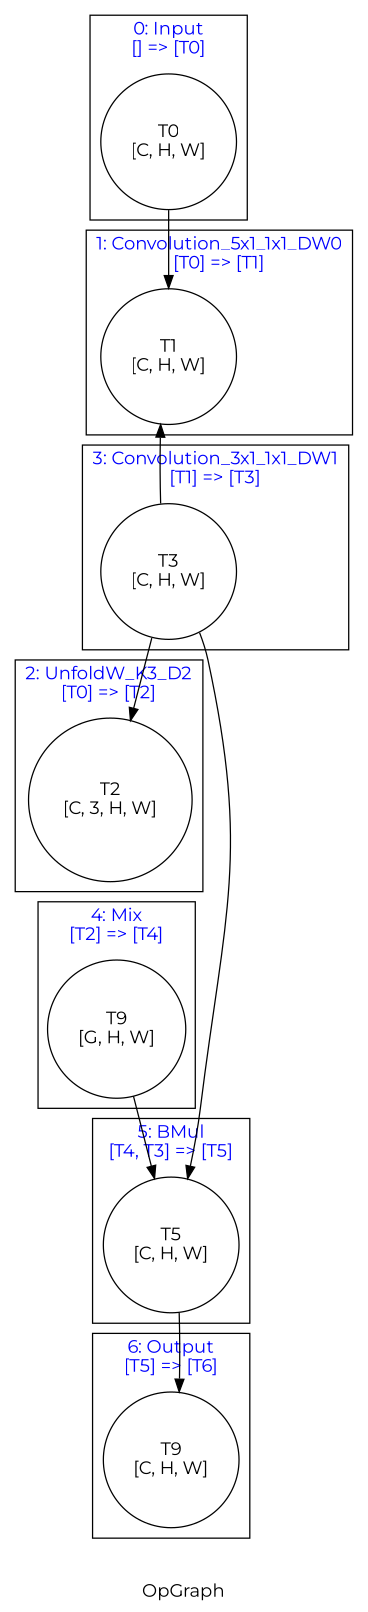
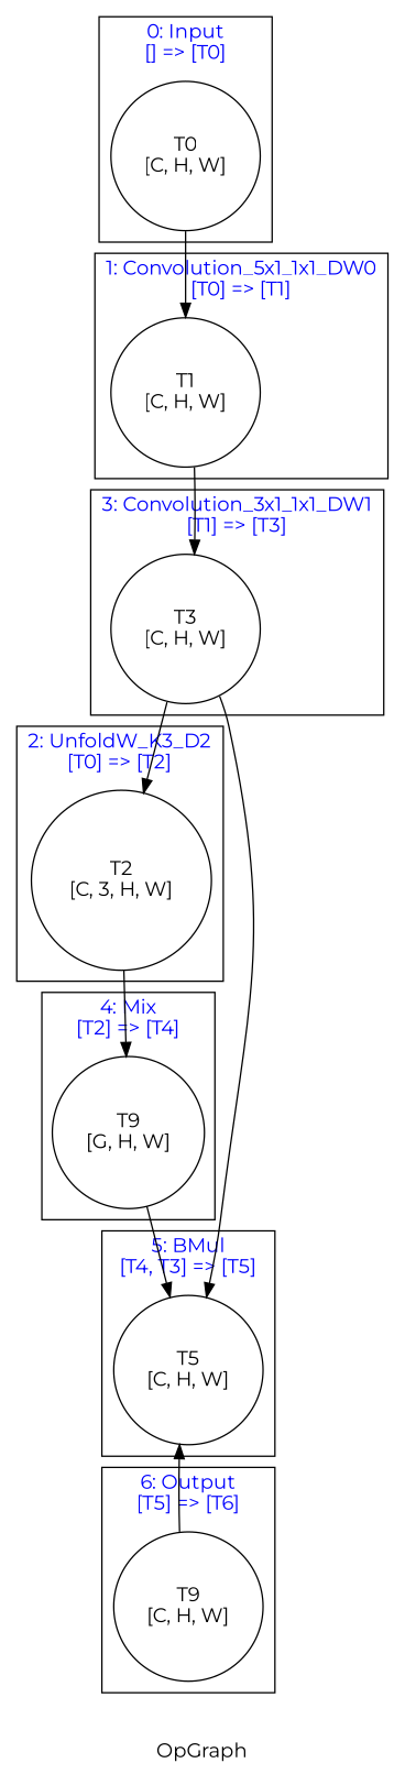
  digraph {
    fontname=Montserrat
    label=OpGraph
    node [color=black fontname=Montserrat shape=circle]
    edge [fontname=Montserrat]
    n1 [label="T0\n[C, H, W]"]
    n2 [label="T1\n[C, H, W]"]
    n3 [label="T2\n[C, 3, H, W]"]
    n4 [label="T3\n[C, H, W]"]
    n5 [label="T9\n[G, H, W]"]
    n6 [label="T5\n[C, H, W]"]
    n7 [label="T9\n[C, H, W]"]
    subgraph sub_1 {
      n1
      n2
      n3
      n4
      n5
      n6
      n7
    }
    subgraph cluster_2 {
      fontcolor=blue
      label="0: Input\n[] => [T0]"
      n1
    }
    subgraph cluster_3 {
      fontcolor=blue
      label="1: Convolution_5x1_1x1_DW0\n[T0] => [T1]"
      n2
    }
    subgraph cluster_4 {
      fontcolor=blue
      label="2: UnfoldW_K3_D2\n[T0] => [T2]"
      n3
    }
    subgraph cluster_5 {
      fontcolor=blue
      label="3: Convolution_3x1_1x1_DW1\n[T1] => [T3]"
      n4
    }
    subgraph cluster_6 {
      fontcolor=blue
      label="4: Mix\n[T2] => [T4]"
      n5
    }
    subgraph cluster_7 {
      fontcolor=blue
      label="5: BMul\n[T4, T3] => [T5]"
      n6
    }
    subgraph cluster_8 {
      fontcolor=blue
      label="6: Output\n[T5] => [T6]"
      n7
    }
    n1 -> n2
-   n4 -> n2
+   n2 -> n4
+   n3 -> n5
    n4 -> n3
    n4 -> n6
    n5 -> n6
-   n6 -> n7
+   n7 -> n6
  }
